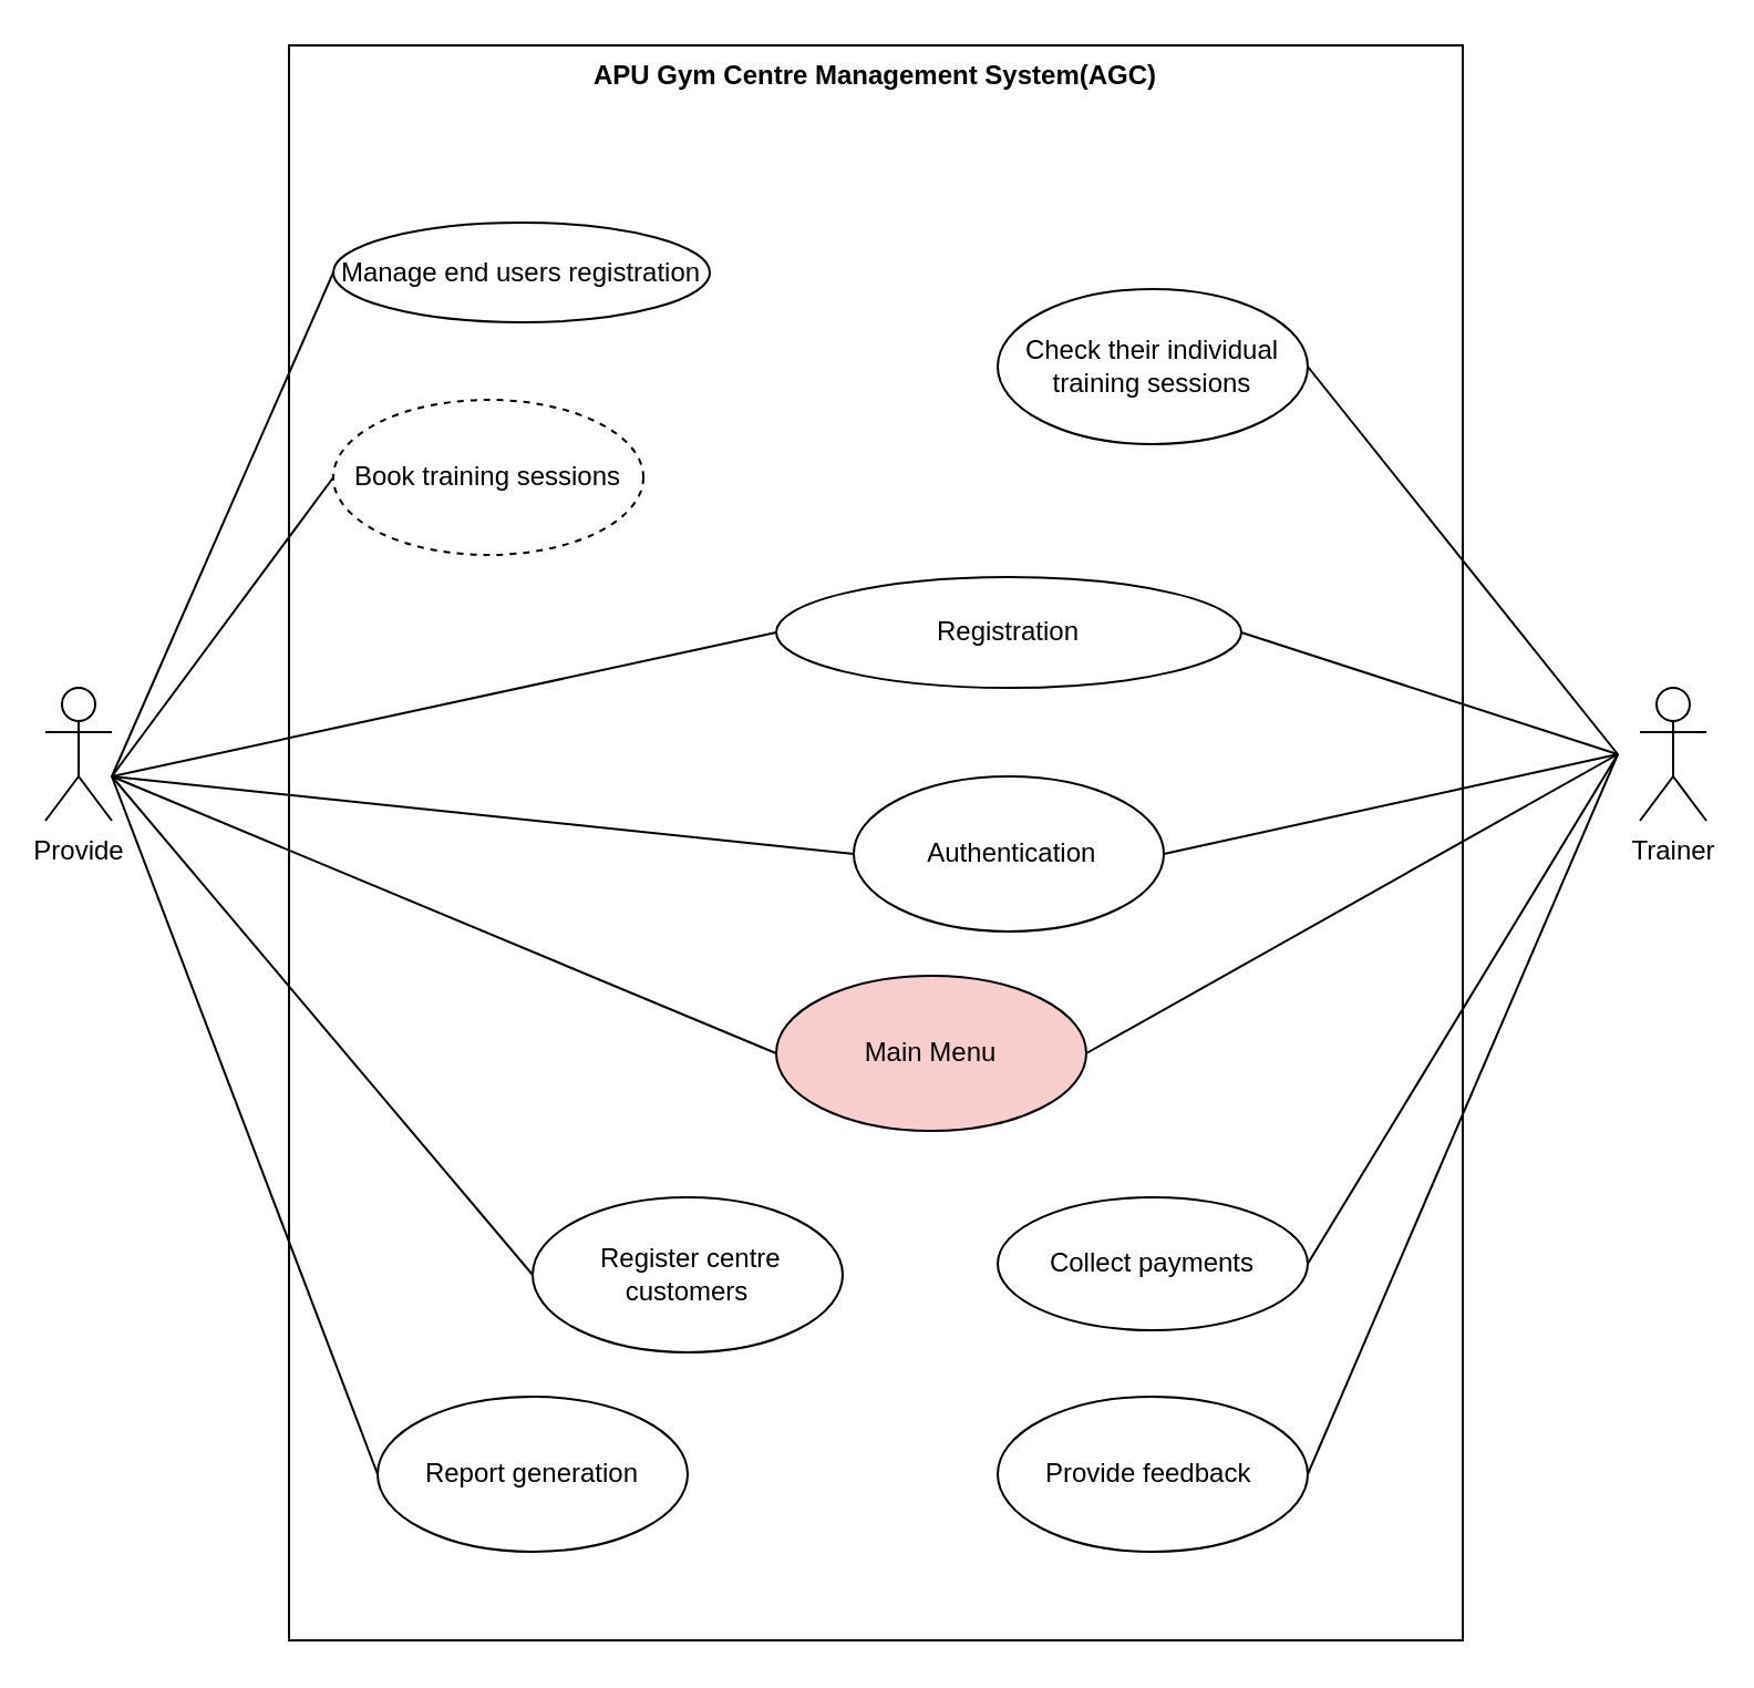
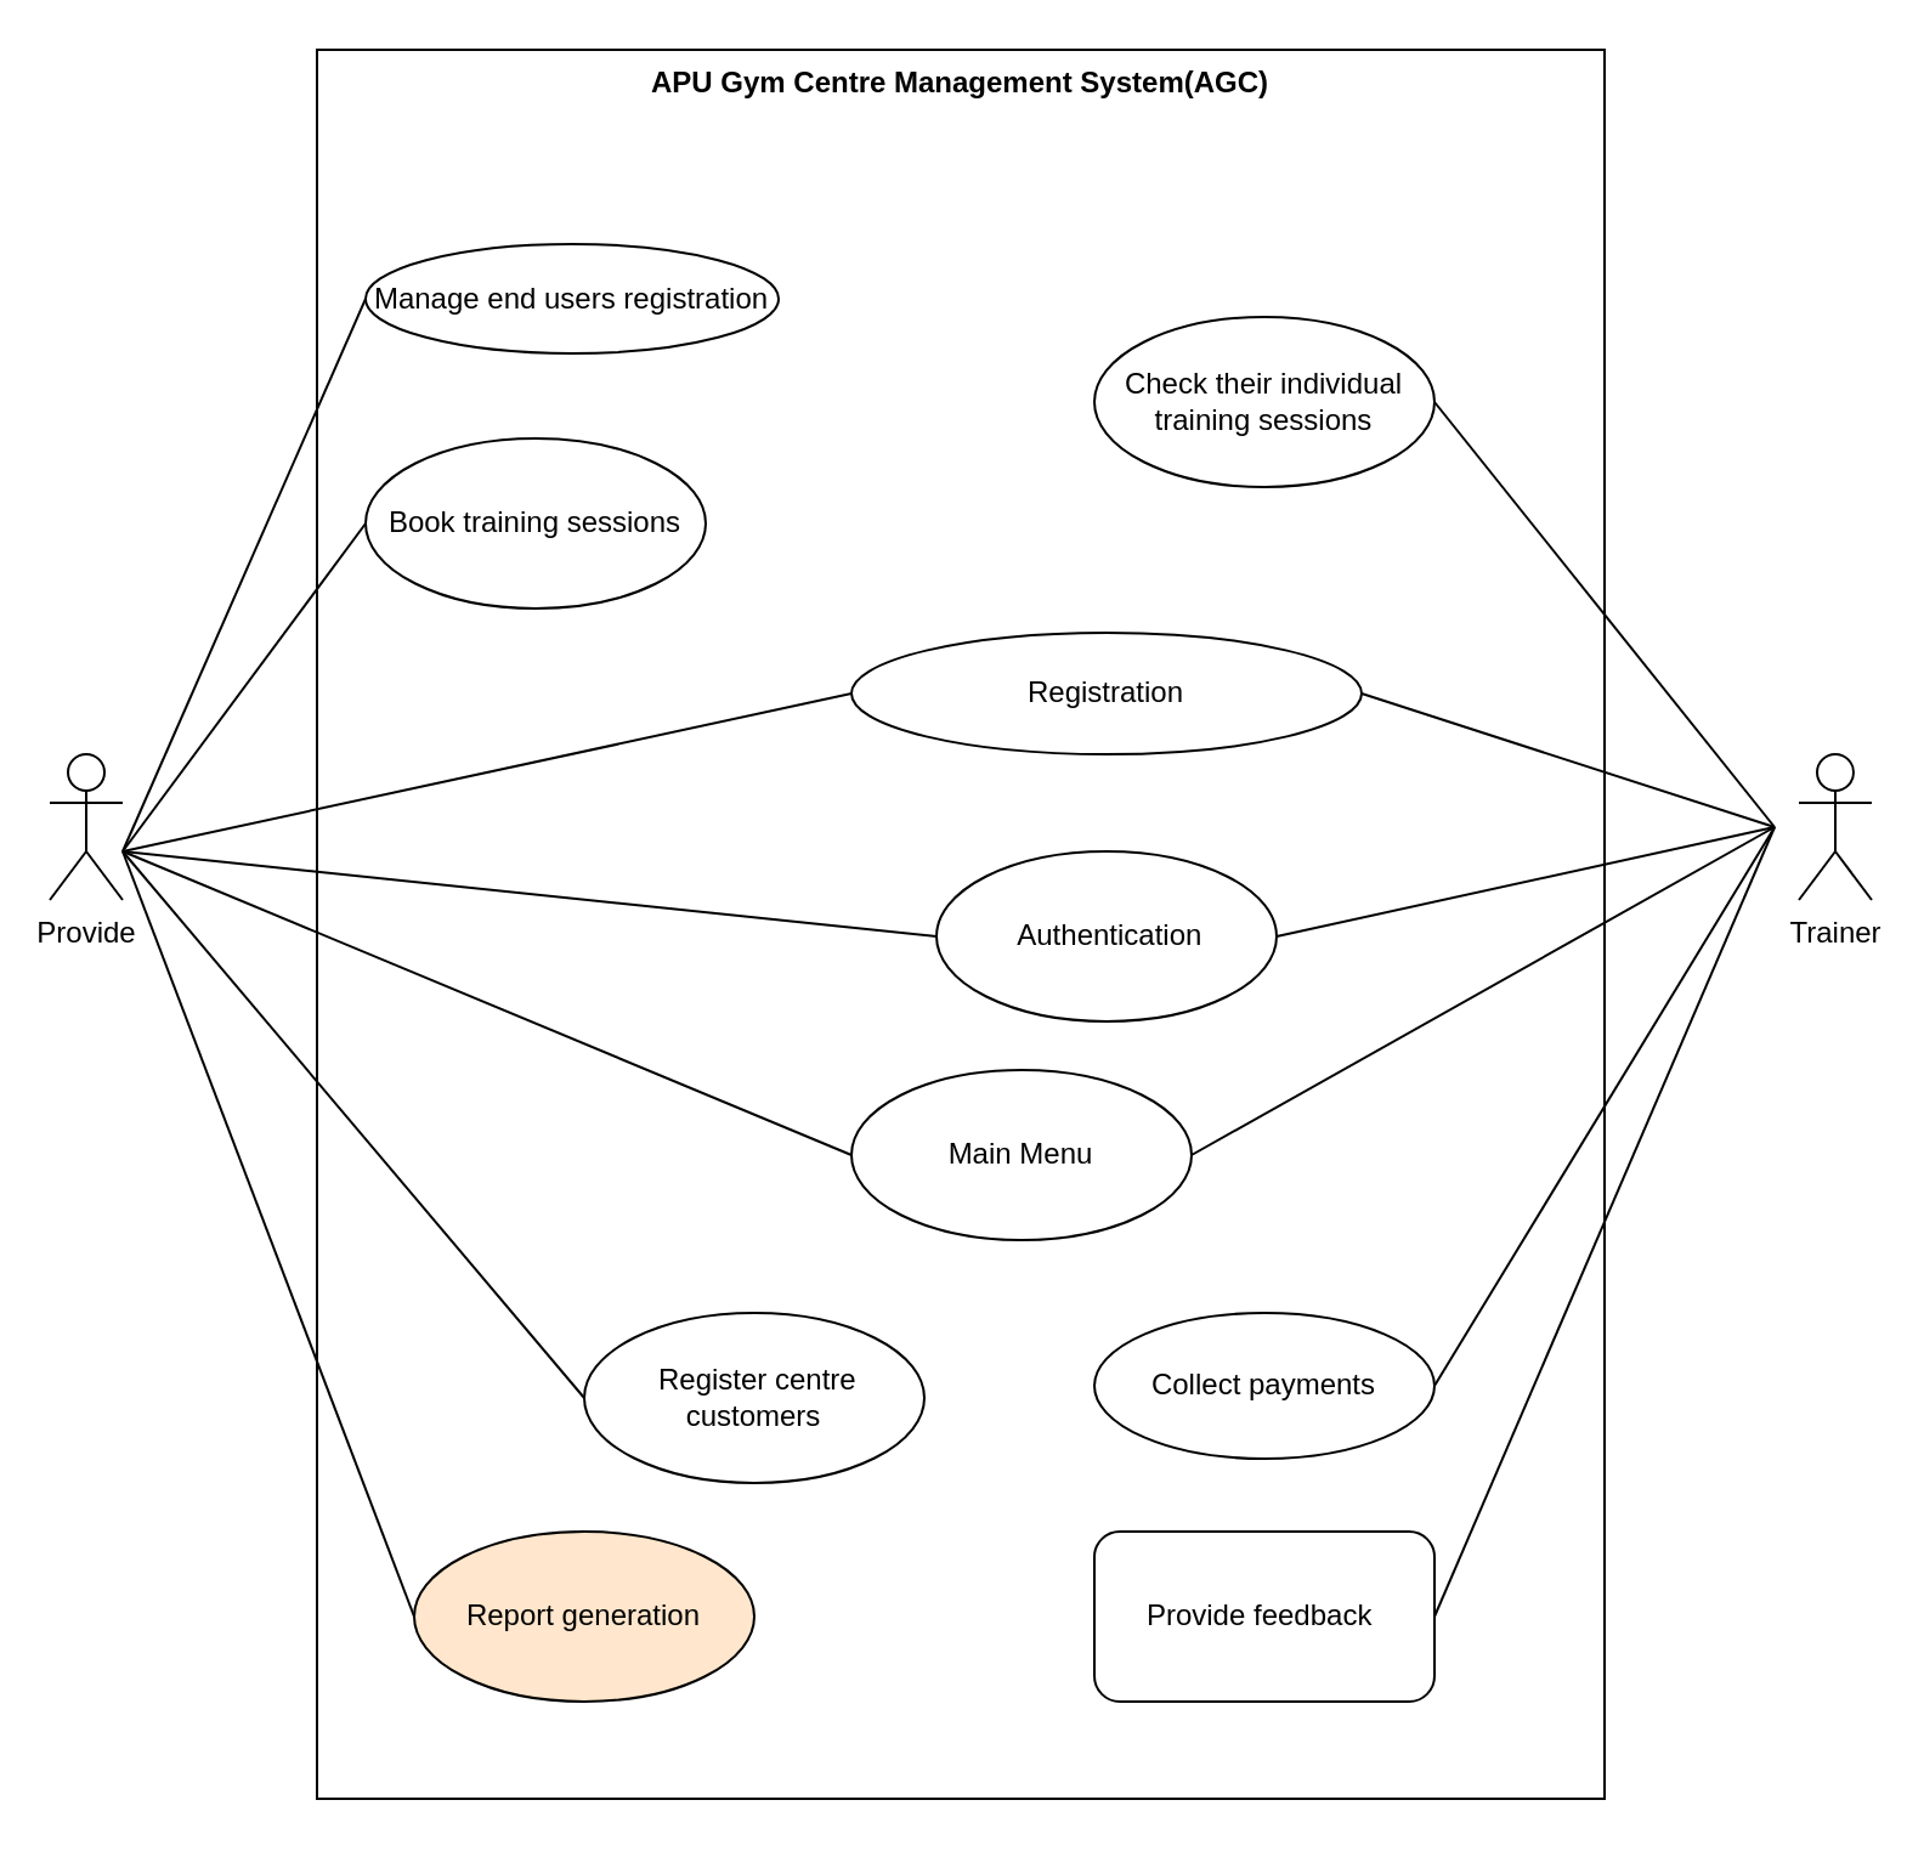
  <mxCell id="0" />
  <mxCell id="1" parent="0" />
  <mxCell id="2" value="APU Gym Centre Management System(AGC)" style="shape=rect;html=1;verticalAlign=top;fontStyle=1;whiteSpace=wrap;align=center;" parent="1" vertex="1"><mxGeometry x="130" y="20" width="530" height="720" as="geometry" /></mxCell>
  <mxCell id="3" value="Provide" style="shape=umlActor;verticalLabelPosition=bottom;verticalAlign=top;html=1;" parent="1" vertex="1"><mxGeometry x="20" y="310" width="30" height="60" as="geometry" /></mxCell>
  <mxCell id="4" value="Registration" style="ellipse;whiteSpace=wrap;html=1;" parent="1" vertex="1"><mxGeometry x="350" y="260" width="210" height="50" as="geometry" /></mxCell>
  <mxCell id="5" value="&amp;nbsp;Authentication" style="ellipse;whiteSpace=wrap;html=1;" parent="1" vertex="1"><mxGeometry x="385" y="350" width="140" height="70" as="geometry" /></mxCell>
- <mxCell id="6" value="Main Menu" style="ellipse;whiteSpace=wrap;html=1;fillColor=#f8cecc;" parent="1" vertex="1"><mxGeometry x="350" y="440" width="140" height="70" as="geometry" /></mxCell>
+ <mxCell id="6" value="Main Menu" style="ellipse;whiteSpace=wrap;html=1;" parent="1" vertex="1"><mxGeometry x="350" y="440" width="140" height="70" as="geometry" /></mxCell>
  <mxCell id="7" value="Trainer" style="shape=umlActor;verticalLabelPosition=bottom;verticalAlign=top;html=1;" parent="1" vertex="1"><mxGeometry x="740" y="310" width="30" height="60" as="geometry" /></mxCell>
  <mxCell id="8" value="" style="endArrow=none;html=1;rounded=0;entryX=0;entryY=0.5;entryDx=0;entryDy=0;" parent="1" target="4" edge="1"><mxGeometry width="50" height="50" relative="1" as="geometry"><mxPoint x="50" y="350" as="sourcePoint" /><mxPoint x="150" y="290" as="targetPoint" /></mxGeometry></mxCell>
  <mxCell id="9" value="" style="endArrow=none;html=1;rounded=0;entryX=0;entryY=0.5;entryDx=0;entryDy=0;" parent="1" target="5" edge="1"><mxGeometry width="50" height="50" relative="1" as="geometry"><mxPoint x="50" y="350" as="sourcePoint" /><mxPoint x="360" y="305" as="targetPoint" /></mxGeometry></mxCell>
  <mxCell id="10" value="" style="endArrow=none;html=1;rounded=0;entryX=0;entryY=0.5;entryDx=0;entryDy=0;" parent="1" target="6" edge="1"><mxGeometry width="50" height="50" relative="1" as="geometry"><mxPoint x="50" y="350" as="sourcePoint" /><mxPoint x="360" y="395" as="targetPoint" /></mxGeometry></mxCell>
  <mxCell id="11" value="Manage end users registration" style="ellipse;whiteSpace=wrap;html=1;" parent="1" vertex="1"><mxGeometry x="150" y="100" width="170" height="45" as="geometry" /></mxCell>
  <mxCell id="12" value="&amp;nbsp;Register centre customers" style="ellipse;whiteSpace=wrap;html=1;" parent="1" vertex="1"><mxGeometry x="240" y="540" width="140" height="70" as="geometry" /></mxCell>
- <mxCell id="13" value="Book training sessions" style="ellipse;whiteSpace=wrap;html=1;dashed=1;" parent="1" vertex="1"><mxGeometry x="150" y="180" width="140" height="70" as="geometry" /></mxCell>
+ <mxCell id="13" value="Book training sessions" style="ellipse;whiteSpace=wrap;html=1;" parent="1" vertex="1"><mxGeometry x="150" y="180" width="140" height="70" as="geometry" /></mxCell>
  <mxCell id="14" value="" style="endArrow=none;html=1;rounded=0;entryX=0;entryY=0.5;entryDx=0;entryDy=0;" parent="1" target="11" edge="1"><mxGeometry width="50" height="50" relative="1" as="geometry"><mxPoint x="50" y="350" as="sourcePoint" /><mxPoint x="360" y="305" as="targetPoint" /></mxGeometry></mxCell>
  <mxCell id="15" value="" style="endArrow=none;html=1;rounded=0;entryX=0;entryY=0.5;entryDx=0;entryDy=0;" parent="1" target="13" edge="1"><mxGeometry width="50" height="50" relative="1" as="geometry"><mxPoint x="50" y="350" as="sourcePoint" /><mxPoint x="370" y="315" as="targetPoint" /></mxGeometry></mxCell>
  <mxCell id="16" value="" style="endArrow=none;html=1;rounded=0;entryX=0;entryY=0.5;entryDx=0;entryDy=0;" parent="1" target="12" edge="1"><mxGeometry width="50" height="50" relative="1" as="geometry"><mxPoint x="50" y="350" as="sourcePoint" /><mxPoint x="380" y="325" as="targetPoint" /></mxGeometry></mxCell>
- <mxCell id="17" value="Report generation" style="ellipse;whiteSpace=wrap;html=1;" parent="1" vertex="1"><mxGeometry x="170" y="630" width="140" height="70" as="geometry" /></mxCell>
+ <mxCell id="17" value="Report generation" style="ellipse;whiteSpace=wrap;html=1;fillColor=#ffe6cc;" parent="1" vertex="1"><mxGeometry x="170" y="630" width="140" height="70" as="geometry" /></mxCell>
  <mxCell id="18" value="" style="endArrow=none;html=1;rounded=0;entryX=0;entryY=0.5;entryDx=0;entryDy=0;" parent="1" target="17" edge="1"><mxGeometry width="50" height="50" relative="1" as="geometry"><mxPoint x="50" y="350" as="sourcePoint" /><mxPoint x="160" y="515" as="targetPoint" /></mxGeometry></mxCell>
  <mxCell id="19" value="" style="endArrow=none;html=1;rounded=0;exitX=1;exitY=0.5;exitDx=0;exitDy=0;" parent="1" source="4" edge="1"><mxGeometry width="50" height="50" relative="1" as="geometry"><mxPoint x="520" y="325" as="sourcePoint" /><mxPoint x="730" y="340" as="targetPoint" /></mxGeometry></mxCell>
  <mxCell id="20" value="" style="endArrow=none;html=1;rounded=0;exitX=1;exitY=0.5;exitDx=0;exitDy=0;" parent="1" source="5" edge="1"><mxGeometry width="50" height="50" relative="1" as="geometry"><mxPoint x="500" y="305" as="sourcePoint" /><mxPoint x="730" y="340" as="targetPoint" /></mxGeometry></mxCell>
  <mxCell id="21" value="" style="endArrow=none;html=1;rounded=0;exitX=1;exitY=0.5;exitDx=0;exitDy=0;" parent="1" source="6" edge="1"><mxGeometry width="50" height="50" relative="1" as="geometry"><mxPoint x="510" y="315" as="sourcePoint" /><mxPoint x="730" y="340" as="targetPoint" /></mxGeometry></mxCell>
  <mxCell id="22" value="Check their individual training sessions" style="ellipse;whiteSpace=wrap;html=1;" parent="1" vertex="1"><mxGeometry x="450" y="130" width="140" height="70" as="geometry" /></mxCell>
- <mxCell id="23" value="Provide feedback&amp;nbsp;" style="ellipse;whiteSpace=wrap;html=1;" parent="1" vertex="1"><mxGeometry x="450" y="630" width="140" height="70" as="geometry" /></mxCell>
+ <mxCell id="23" value="Provide feedback&amp;nbsp;" style="whiteSpace=wrap;html=1;rounded=1;" parent="1" vertex="1"><mxGeometry x="450" y="630" width="140" height="70" as="geometry" /></mxCell>
  <mxCell id="24" value="" style="endArrow=none;html=1;rounded=0;exitX=1;exitY=0.5;exitDx=0;exitDy=0;" parent="1" source="22" edge="1"><mxGeometry width="50" height="50" relative="1" as="geometry"><mxPoint x="500" y="485" as="sourcePoint" /><mxPoint x="730" y="340" as="targetPoint" /></mxGeometry></mxCell>
  <mxCell id="25" value="" style="endArrow=none;html=1;rounded=0;exitX=1;exitY=0.5;exitDx=0;exitDy=0;" parent="1" source="23" edge="1"><mxGeometry width="50" height="50" relative="1" as="geometry"><mxPoint x="510" y="495" as="sourcePoint" /><mxPoint x="730" y="340" as="targetPoint" /></mxGeometry></mxCell>
  <mxCell id="26" value="Collect payments" style="ellipse;whiteSpace=wrap;html=1;" parent="1" vertex="1"><mxGeometry x="450" y="540" width="140" height="60" as="geometry" /></mxCell>
  <mxCell id="27" value="" style="endArrow=none;html=1;rounded=0;exitX=1;exitY=0.5;exitDx=0;exitDy=0;" parent="1" source="26" edge="1"><mxGeometry width="50" height="50" relative="1" as="geometry"><mxPoint x="610" y="565" as="sourcePoint" /><mxPoint x="730" y="340" as="targetPoint" /></mxGeometry></mxCell>
